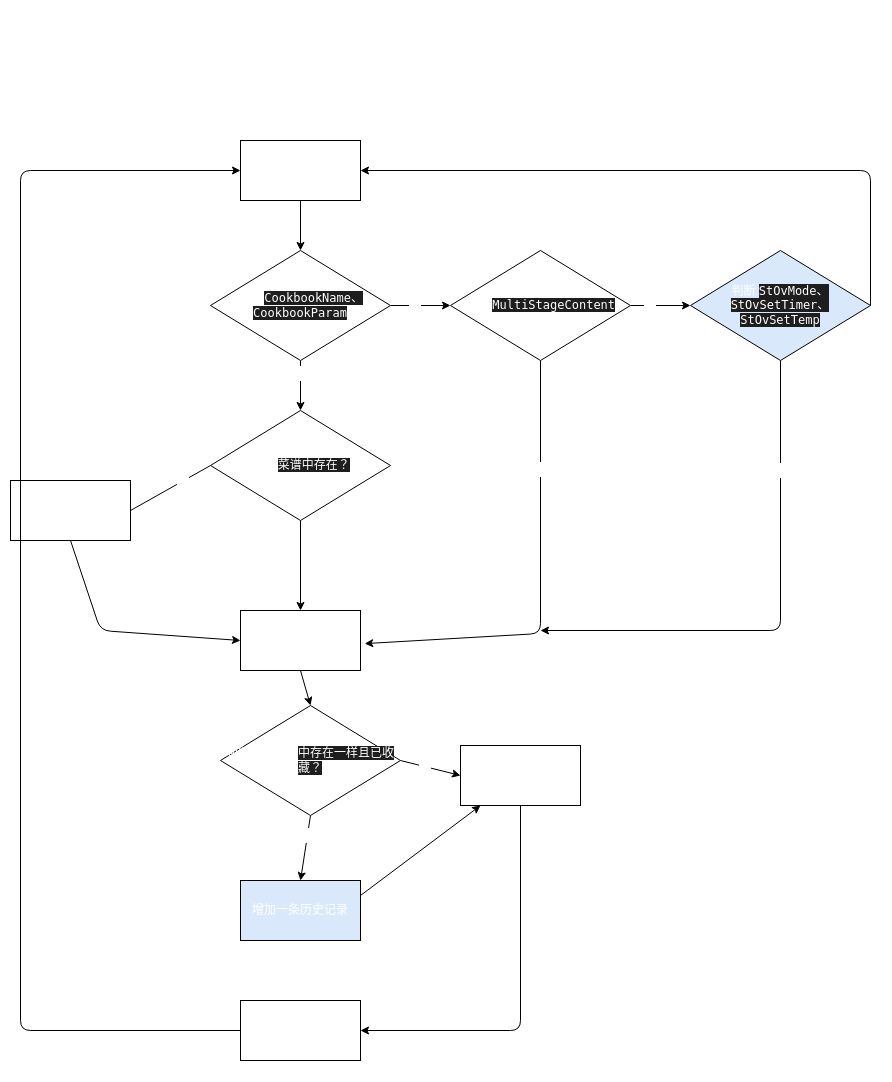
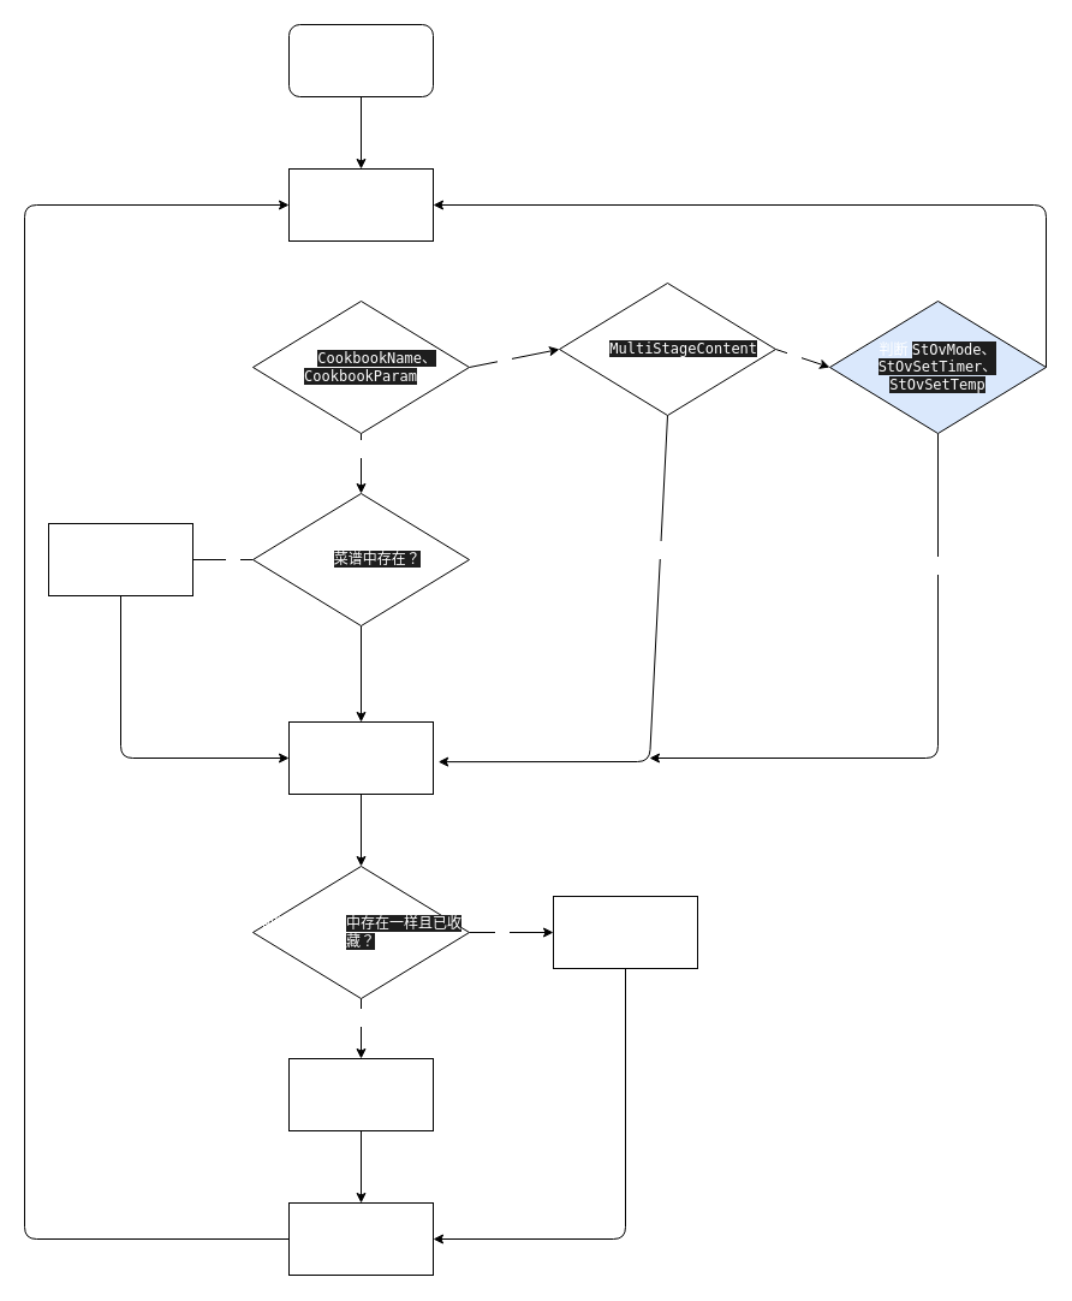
  <mxCell id="0" />
  <mxCell id="1" parent="0" />
+ <mxCell id="2" style="edgeStyle=none;html=1;exitX=0.5;exitY=1;exitDx=0;exitDy=0;entryX=0.5;entryY=0;entryDx=0;entryDy=0;fontSize=12;fontColor=#FFFFFF;" parent="1" source="3" target="37" edge="1"><mxGeometry relative="1" as="geometry" /></mxCell>
+ <mxCell id="3" value="初始化" style="rounded=1;whiteSpace=wrap;html=1;fontColor=#FFFFFF;fontSize=12;" parent="1" vertex="1"><mxGeometry x="240" y="20" width="120" height="60" as="geometry" /></mxCell>
  <mxCell id="4" value="" style="edgeStyle=none;html=1;fontSize=12;fontColor=#FFFFFF;" parent="1" source="8" target="21" edge="1"><mxGeometry relative="1" as="geometry" /></mxCell>
  <mxCell id="5" value="是" style="edgeLabel;html=1;align=center;verticalAlign=middle;resizable=0;points=[];fontSize=12;fontColor=#FFFFFF;" parent="4" vertex="1" connectable="0"><mxGeometry x="-0.51" y="-1" relative="1" as="geometry"><mxPoint as="offset" /></mxGeometry></mxCell>
  <mxCell id="6" style="edgeStyle=none;html=1;exitX=1;exitY=0.5;exitDx=0;exitDy=0;entryX=0;entryY=0.5;entryDx=0;entryDy=0;fontSize=12;fontColor=#FFFFFF;" parent="1" source="8" target="13" edge="1"><mxGeometry relative="1" as="geometry" /></mxCell>
  <mxCell id="7" value="否" style="edgeLabel;html=1;align=center;verticalAlign=middle;resizable=0;points=[];fontSize=12;fontColor=#FFFFFF;" parent="6" vertex="1" connectable="0"><mxGeometry x="-0.244" y="1" relative="1" as="geometry"><mxPoint as="offset" /></mxGeometry></mxCell>
  <mxCell id="8" value="判断&amp;nbsp;&lt;span style=&quot;background-color: rgb(30, 30, 30); font-family: &amp;quot;droid sans mono&amp;quot;, monospace, monospace, &amp;quot;droid sans fallback&amp;quot;; font-size: 12px;&quot;&gt;CookbookName、&lt;/span&gt;&lt;span style=&quot;background-color: rgb(30, 30, 30); font-family: &amp;quot;droid sans mono&amp;quot;, monospace, monospace, &amp;quot;droid sans fallback&amp;quot;; font-size: 12px;&quot;&gt;CookbookParam&lt;/span&gt;" style="rhombus;whiteSpace=wrap;html=1;fontColor=#FFFFFF;fontSize=12;" parent="1" vertex="1"><mxGeometry x="210" y="250" width="180" height="110" as="geometry" /></mxCell>
  <mxCell id="9" style="edgeStyle=none;html=1;exitX=1;exitY=0.5;exitDx=0;exitDy=0;entryX=0;entryY=0.5;entryDx=0;entryDy=0;fontSize=12;fontColor=#FFFFFF;" parent="1" source="13" target="17" edge="1"><mxGeometry relative="1" as="geometry" /></mxCell>
  <mxCell id="10" value="否" style="edgeLabel;html=1;align=center;verticalAlign=middle;resizable=0;points=[];fontSize=12;fontColor=#FFFFFF;" parent="9" vertex="1" connectable="0"><mxGeometry x="-0.386" relative="1" as="geometry"><mxPoint as="offset" /></mxGeometry></mxCell>
  <mxCell id="11" style="edgeStyle=none;html=1;exitX=0.5;exitY=1;exitDx=0;exitDy=0;entryX=1.035;entryY=0.552;entryDx=0;entryDy=0;entryPerimeter=0;fontSize=12;fontColor=#FFFFFF;" parent="1" source="13" target="23" edge="1"><mxGeometry relative="1" as="geometry"><Array as="points"><mxPoint x="540" y="633" /></Array></mxGeometry></mxCell>
  <mxCell id="12" value="是" style="edgeLabel;html=1;align=center;verticalAlign=middle;resizable=0;points=[];fontSize=12;fontColor=#FFFFFF;" parent="11" vertex="1" connectable="0"><mxGeometry x="-0.518" relative="1" as="geometry"><mxPoint as="offset" /></mxGeometry></mxCell>
- <mxCell id="13" value="判断&amp;nbsp;&lt;span style=&quot;background-color: rgb(30, 30, 30); font-family: &amp;quot;droid sans mono&amp;quot;, monospace, monospace, &amp;quot;droid sans fallback&amp;quot;; font-size: 12px;&quot;&gt;MultiStageContent&lt;/span&gt;" style="rhombus;whiteSpace=wrap;html=1;fontColor=#FFFFFF;fontSize=12;" parent="1" vertex="1"><mxGeometry x="450" y="250" width="180" height="110" as="geometry" /></mxCell>
+ <mxCell id="13" value="判断&amp;nbsp;&lt;span style=&quot;background-color: rgb(30, 30, 30); font-family: &amp;quot;droid sans mono&amp;quot;, monospace, monospace, &amp;quot;droid sans fallback&amp;quot;; font-size: 12px;&quot;&gt;MultiStageContent&lt;/span&gt;" style="rhombus;whiteSpace=wrap;html=1;fontColor=#FFFFFF;fontSize=12;" parent="1" vertex="1"><mxGeometry x="465" y="235" width="180" height="110" as="geometry" /></mxCell>
  <mxCell id="14" style="edgeStyle=none;html=1;exitX=1;exitY=0.5;exitDx=0;exitDy=0;entryX=1;entryY=0.5;entryDx=0;entryDy=0;fontSize=12;fontColor=#FFFFFF;" parent="1" source="17" target="37" edge="1"><mxGeometry relative="1" as="geometry"><Array as="points"><mxPoint x="870" y="170" /></Array></mxGeometry></mxCell>
  <mxCell id="15" style="edgeStyle=none;html=1;exitX=0.5;exitY=1;exitDx=0;exitDy=0;fontSize=12;fontColor=#FFFFFF;" parent="1" source="17" edge="1"><mxGeometry relative="1" as="geometry"><mxPoint x="540" y="630" as="targetPoint" /><Array as="points"><mxPoint x="780" y="630" /></Array></mxGeometry></mxCell>
  <mxCell id="16" value="是" style="edgeLabel;html=1;align=center;verticalAlign=middle;resizable=0;points=[];fontSize=12;fontColor=#FFFFFF;" parent="15" vertex="1" connectable="0"><mxGeometry x="-0.573" y="-1" relative="1" as="geometry"><mxPoint as="offset" /></mxGeometry></mxCell>
  <mxCell id="17" value="判断&amp;nbsp;&lt;span style=&quot;background-color: rgb(30 , 30 , 30) ; font-family: &amp;#34;droid sans mono&amp;#34; , monospace , monospace , &amp;#34;droid sans fallback&amp;#34; ; font-size: 12px&quot;&gt;StOvMode&lt;/span&gt;&lt;span style=&quot;background-color: rgb(30 , 30 , 30) ; font-family: &amp;#34;droid sans mono&amp;#34; , monospace , monospace , &amp;#34;droid sans fallback&amp;#34; ; font-size: 12px&quot;&gt;、&lt;/span&gt;&lt;span style=&quot;background-color: rgb(30 , 30 , 30) ; font-family: &amp;#34;droid sans mono&amp;#34; , monospace , monospace , &amp;#34;droid sans fallback&amp;#34; ; font-size: 12px&quot;&gt;StOvSetTimer、&lt;/span&gt;&lt;span style=&quot;background-color: rgb(30 , 30 , 30) ; font-family: &amp;#34;droid sans mono&amp;#34; , monospace , monospace , &amp;#34;droid sans fallback&amp;#34; ; font-size: 12px&quot;&gt;StOvSetTemp&lt;/span&gt;" style="rhombus;whiteSpace=wrap;html=1;fontColor=#FFFFFF;fontSize=12;fillColor=#dae8fc;" parent="1" vertex="1"><mxGeometry x="690" y="250" width="180" height="110" as="geometry" /></mxCell>
  <mxCell id="18" style="edgeStyle=none;html=1;exitX=0.5;exitY=1;exitDx=0;exitDy=0;entryX=0.5;entryY=0;entryDx=0;entryDy=0;fontSize=12;fontColor=#FFFFFF;" parent="1" source="21" target="23" edge="1"><mxGeometry relative="1" as="geometry" /></mxCell>
  <mxCell id="19" style="edgeStyle=none;html=1;exitX=0;exitY=0.5;exitDx=0;exitDy=0;entryX=1;entryY=0.5;entryDx=0;entryDy=0;fontSize=12;fontColor=#FFFFFF;endArrow=none;" parent="1" source="21" target="25" edge="1"><mxGeometry relative="1" as="geometry" /></mxCell>
  <mxCell id="20" value="是" style="edgeLabel;html=1;align=center;verticalAlign=middle;resizable=0;points=[];fontSize=12;fontColor=#FFFFFF;" parent="19" vertex="1" connectable="0"><mxGeometry x="-0.265" y="2" relative="1" as="geometry"><mxPoint as="offset" /></mxGeometry></mxCell>
  <mxCell id="21" value="判断 &lt;font face=&quot;droid sans mono, monospace, monospace, droid sans fallback&quot; style=&quot;font-size: 12px;&quot;&gt;&lt;span style=&quot;font-size: 12px; background-color: rgb(30, 30, 30);&quot;&gt;菜谱中存在？&lt;/span&gt;&lt;/font&gt;" style="rhombus;whiteSpace=wrap;html=1;fontColor=#FFFFFF;fontSize=12;" parent="1" vertex="1"><mxGeometry x="210" y="410" width="180" height="110" as="geometry" /></mxCell>
  <mxCell id="22" style="edgeStyle=none;html=1;exitX=0.5;exitY=1;exitDx=0;exitDy=0;entryX=0.5;entryY=0;entryDx=0;entryDy=0;fontSize=12;fontColor=#FFFFFF;" parent="1" source="23" target="30" edge="1"><mxGeometry relative="1" as="geometry" /></mxCell>
- <mxCell id="23" value="生成一条待插入历史数据" style="rounded=0;whiteSpace=wrap;html=1;fontColor=#FFFFFF;fontSize=12;" parent="1" vertex="1"><mxGeometry x="240" y="610" width="120" height="60" as="geometry" /></mxCell>
+ <mxCell id="23" value="生成一条待插入历史数据" style="rounded=0;whiteSpace=wrap;html=1;fontColor=#FFFFFF;fontSize=12;" parent="1" vertex="1"><mxGeometry x="240" y="600" width="120" height="60" as="geometry" /></mxCell>
  <mxCell id="24" style="edgeStyle=none;html=1;exitX=0.5;exitY=1;exitDx=0;exitDy=0;entryX=0;entryY=0.5;entryDx=0;entryDy=0;fontSize=12;fontColor=#FFFFFF;" parent="1" source="25" target="23" edge="1"><mxGeometry relative="1" as="geometry"><Array as="points"><mxPoint x="100" y="630" /></Array></mxGeometry></mxCell>
- <mxCell id="25" value="从菜谱中查询获取数据" style="rounded=0;whiteSpace=wrap;html=1;fontColor=#FFFFFF;fontSize=12;" parent="1" vertex="1"><mxGeometry x="10" y="480" width="120" height="60" as="geometry" /></mxCell>
+ <mxCell id="25" value="从菜谱中查询获取数据" style="rounded=0;whiteSpace=wrap;html=1;fontColor=#FFFFFF;fontSize=12;" parent="1" vertex="1"><mxGeometry x="40" y="435" width="120" height="60" as="geometry" /></mxCell>
  <mxCell id="26" style="edgeStyle=none;html=1;exitX=1;exitY=0.5;exitDx=0;exitDy=0;entryX=0;entryY=0.5;entryDx=0;entryDy=0;fontSize=12;fontColor=#FFFFFF;" parent="1" source="30" target="32" edge="1"><mxGeometry relative="1" as="geometry" /></mxCell>
  <mxCell id="27" value="是" style="edgeLabel;html=1;align=center;verticalAlign=middle;resizable=0;points=[];fontSize=12;fontColor=#FFFFFF;" parent="26" vertex="1" connectable="0"><mxGeometry x="-0.244" y="3" relative="1" as="geometry"><mxPoint as="offset" /></mxGeometry></mxCell>
  <mxCell id="28" style="edgeStyle=none;html=1;exitX=0.5;exitY=1;exitDx=0;exitDy=0;entryX=0.5;entryY=0;entryDx=0;entryDy=0;fontSize=12;fontColor=#FFFFFF;" parent="1" source="30" target="34" edge="1"><mxGeometry relative="1" as="geometry" /></mxCell>
  <mxCell id="29" value="否" style="edgeLabel;html=1;align=center;verticalAlign=middle;resizable=0;points=[];fontSize=12;fontColor=#FFFFFF;" parent="28" vertex="1" connectable="0"><mxGeometry x="-0.386" y="1" relative="1" as="geometry"><mxPoint as="offset" /></mxGeometry></mxCell>
- <mxCell id="30" value="判断历史记录&lt;font face=&quot;droid sans mono, monospace, monospace, droid sans fallback&quot; style=&quot;font-size: 12px&quot;&gt;&lt;span style=&quot;font-size: 12px ; background-color: rgb(30 , 30 , 30)&quot;&gt;中存在一样且已收藏？&lt;/span&gt;&lt;/font&gt;" style="rhombus;whiteSpace=wrap;html=1;fontColor=#FFFFFF;fontSize=12;" parent="1" vertex="1"><mxGeometry x="220" y="705" width="180" height="110" as="geometry" /></mxCell>
+ <mxCell id="30" value="判断历史记录&lt;font face=&quot;droid sans mono, monospace, monospace, droid sans fallback&quot; style=&quot;font-size: 12px&quot;&gt;&lt;span style=&quot;font-size: 12px ; background-color: rgb(30 , 30 , 30)&quot;&gt;中存在一样且已收藏？&lt;/span&gt;&lt;/font&gt;" style="rhombus;whiteSpace=wrap;html=1;fontColor=#FFFFFF;fontSize=12;" parent="1" vertex="1"><mxGeometry x="210" y="720" width="180" height="110" as="geometry" /></mxCell>
  <mxCell id="31" style="edgeStyle=none;html=1;exitX=0.5;exitY=1;exitDx=0;exitDy=0;entryX=1;entryY=0.5;entryDx=0;entryDy=0;fontSize=12;fontColor=#FFFFFF;" parent="1" source="32" target="35" edge="1"><mxGeometry relative="1" as="geometry"><Array as="points"><mxPoint x="520" y="1030" /></Array></mxGeometry></mxCell>
  <mxCell id="32" value="更新历史记录烹饪时间" style="rounded=0;whiteSpace=wrap;html=1;fontSize=12;fontColor=#FFFFFF;" parent="1" vertex="1"><mxGeometry x="460" y="745" width="120" height="60" as="geometry" /></mxCell>
- <mxCell id="33" style="edgeStyle=none;html=1;exitX=0.5;exitY=1;exitDx=0;exitDy=0;fontSize=12;fontColor=#FFFFFF;" parent="1" source="34" target="32" edge="1"><mxGeometry relative="1" as="geometry" /></mxCell>
- <mxCell id="34" value="增加一条历史记录" style="rounded=0;whiteSpace=wrap;html=1;fontSize=12;fontColor=#FFFFFF;fillColor=#dae8fc;" parent="1" vertex="1"><mxGeometry x="240" y="880" width="120" height="60" as="geometry" /></mxCell>
+ <mxCell id="33" style="edgeStyle=none;html=1;exitX=0.5;exitY=1;exitDx=0;exitDy=0;entryX=0.5;entryY=0;entryDx=0;entryDy=0;fontSize=12;fontColor=#FFFFFF;" parent="1" source="34" target="35" edge="1"><mxGeometry relative="1" as="geometry" /></mxCell>
+ <mxCell id="34" value="增加一条历史记录" style="rounded=0;whiteSpace=wrap;html=1;fontSize=12;fontColor=#FFFFFF;" parent="1" vertex="1"><mxGeometry x="240" y="880" width="120" height="60" as="geometry" /></mxCell>
  <mxCell id="35" value="上报相关修改历史记录" style="rounded=0;whiteSpace=wrap;html=1;fontSize=12;fontColor=#FFFFFF;" parent="1" vertex="1"><mxGeometry x="240" y="1000" width="120" height="60" as="geometry" /></mxCell>
- <mxCell id="36" style="edgeStyle=none;html=1;exitX=0.5;exitY=1;exitDx=0;exitDy=0;entryX=0.5;entryY=0;entryDx=0;entryDy=0;fontSize=12;fontColor=#FFFFFF;" parent="1" source="37" target="8" edge="1"><mxGeometry relative="1" as="geometry" /></mxCell>
  <mxCell id="37" value="读取下发的数据" style="rounded=0;whiteSpace=wrap;html=1;fontColor=#FFFFFF;fontSize=12;" parent="1" vertex="1"><mxGeometry x="240" y="140" width="120" height="60" as="geometry" /></mxCell>
  <mxCell id="38" style="edgeStyle=none;html=1;exitX=0;exitY=0.5;exitDx=0;exitDy=0;entryX=0;entryY=0.5;entryDx=0;entryDy=0;fontSize=12;fontColor=#FFFFFF;" parent="1" source="35" target="37" edge="1"><mxGeometry relative="1" as="geometry"><mxPoint x="240" y="1030" as="sourcePoint" /><mxPoint x="240" y="170" as="targetPoint" /><Array as="points"><mxPoint x="20" y="1030" /><mxPoint x="20" y="170" /></Array></mxGeometry></mxCell>
